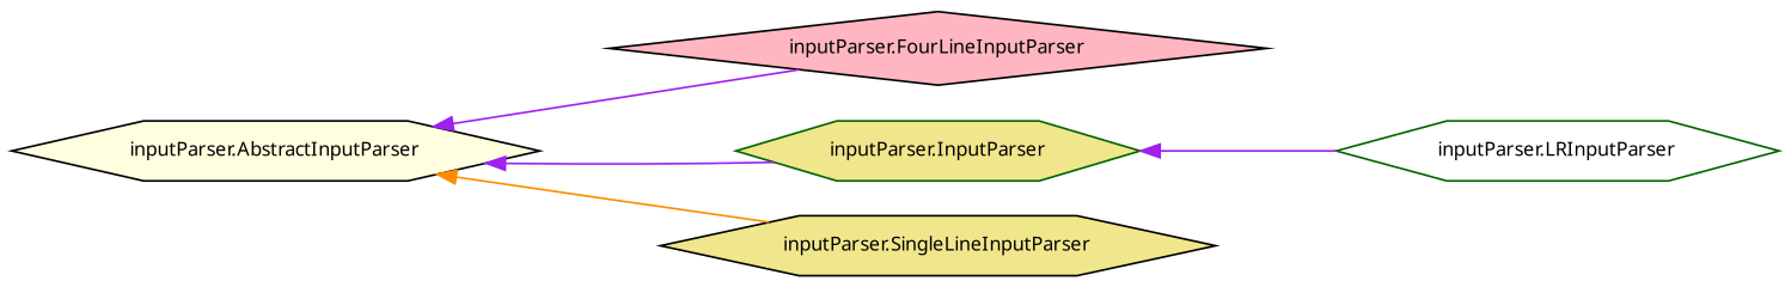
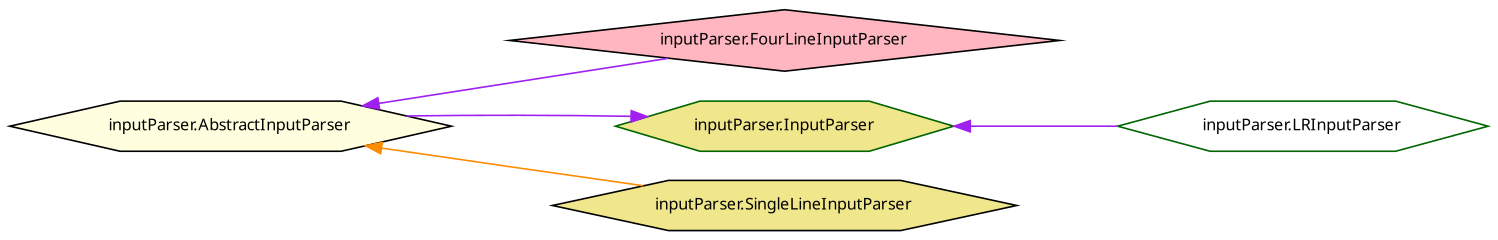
  digraph {
    fontname="Noto Sans"
    rankdir=LR
    node [color=black fillcolor=khaki fontname="Noto Sans" fontsize=10 shape=hexagon style=filled]
    edge [color=purple dir=back fontname="Noto Sans" fontsize=10 labelfontname=Helvetica labelfontsize=10 style=solid]
    n1 [fillcolor=lightyellow fontcolor=black height=0.2 label="inputParser.AbstractInputParser" width=0.4]
    n2 [fillcolor=lightpink height=0.2 label="inputParser.FourLineInputParser" shape=diamond width=0.4]
    n3 [color=darkgreen height=0.2 label="inputParser.InputParser" width=0.4]
    n4 [height=0.2 label="inputParser.SingleLineInputParser" width=0.4]
    n5 [color=darkgreen fillcolor=white height=0.2 label="inputParser.LRInputParser" width=0.4]
    n1 -> n2
-   n1 -> n3
+   n3 -> n1
    n1 -> n4 [color=darkorange]
    n3 -> n5
  }
